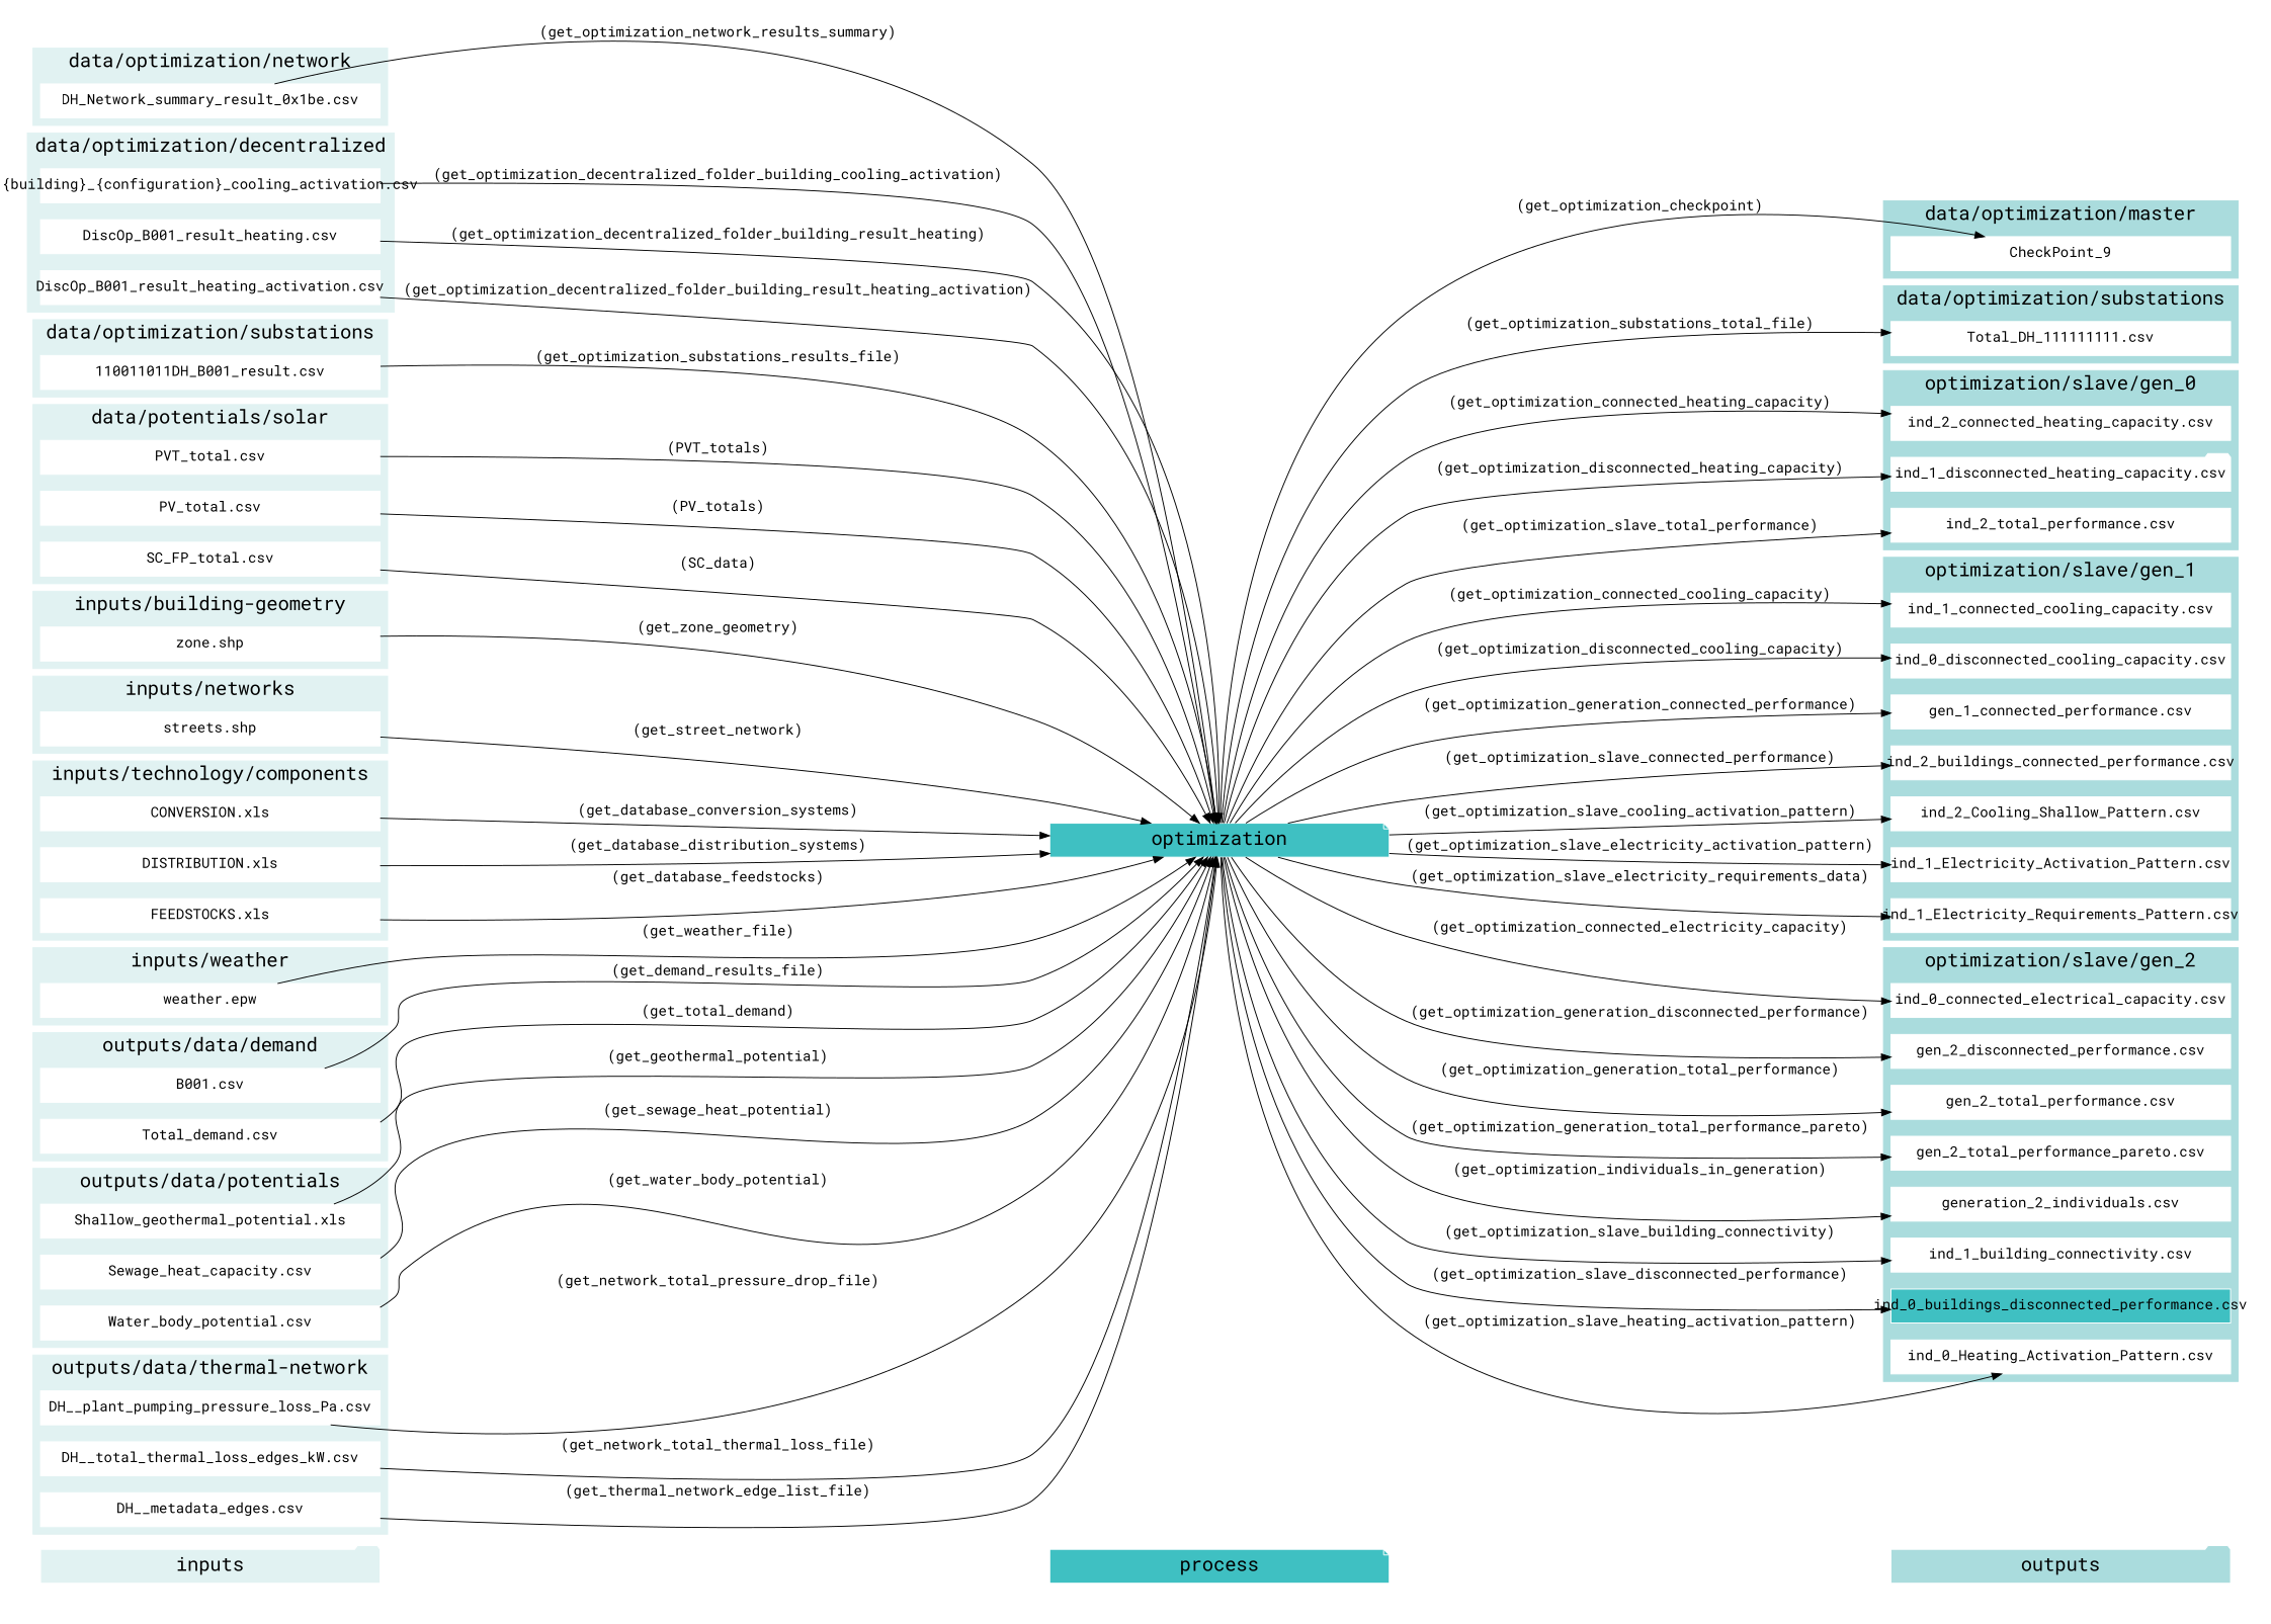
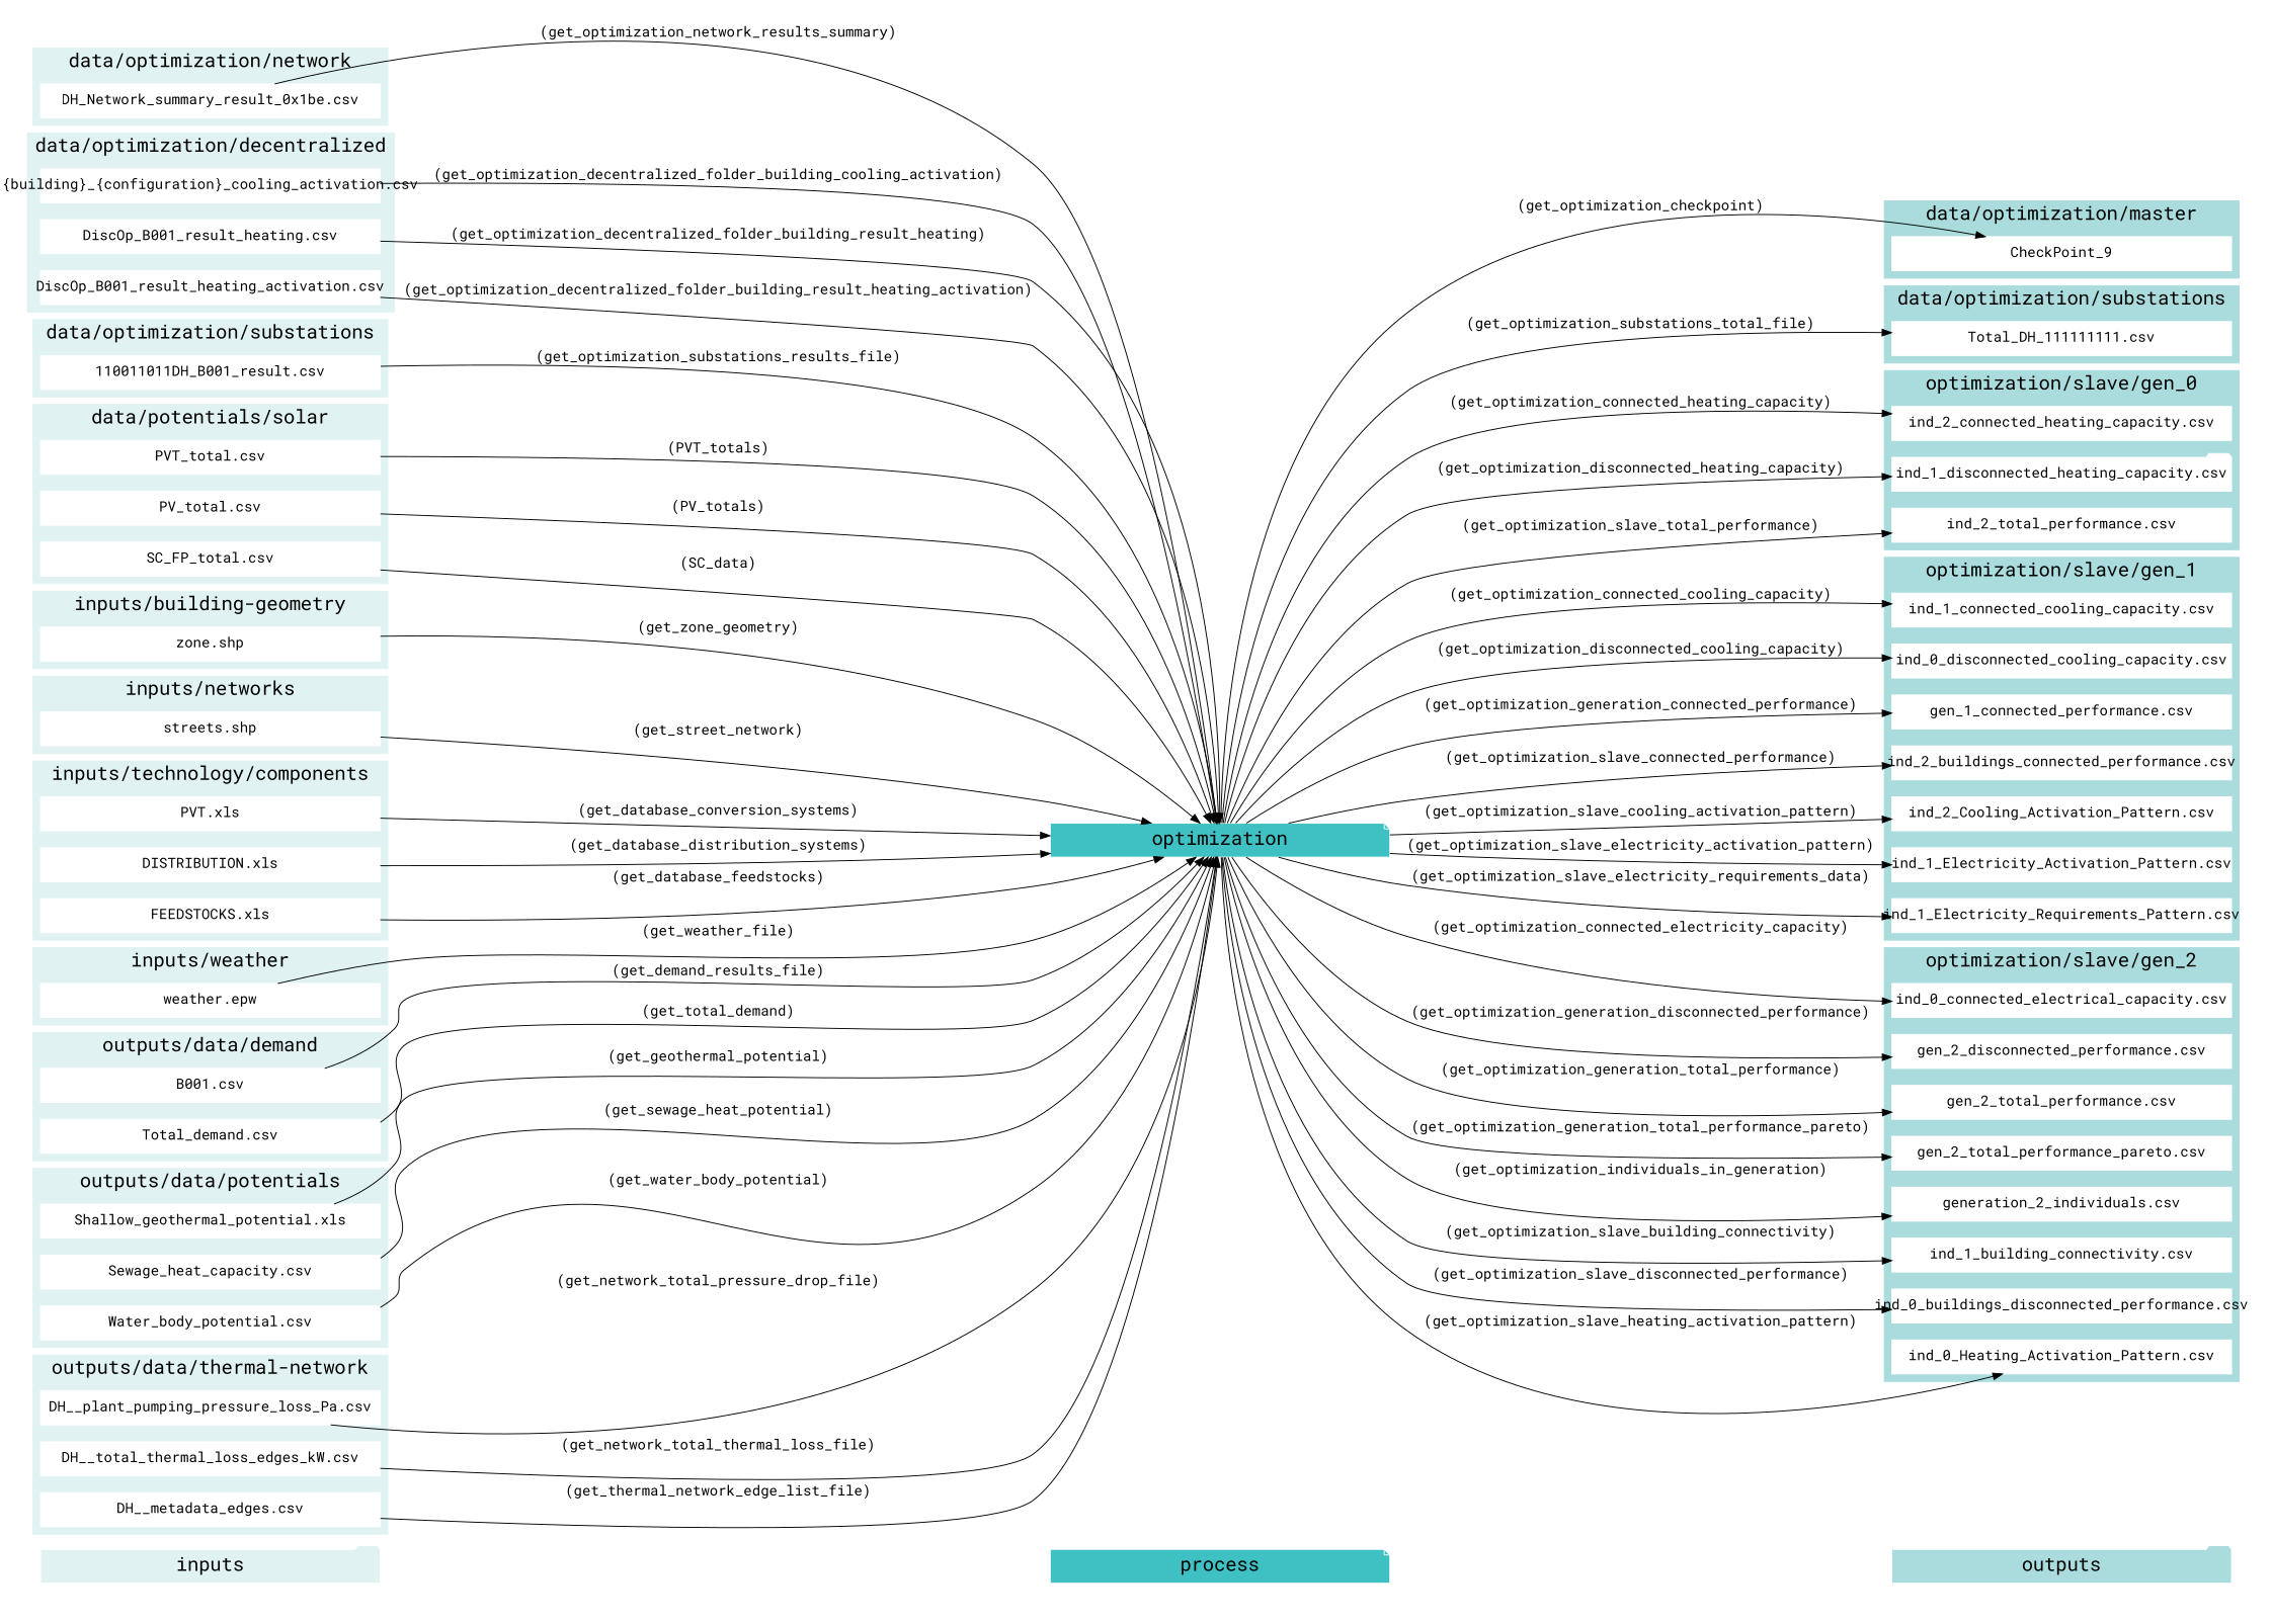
  digraph {
    fontname="Roboto Mono"
    newrank=true
    rankdir=LR
    node [color=white fixedsize=true fontname="Roboto Mono" fontsize=15 shape=box style=filled]
    edge [fontname="Roboto Mono" fontsize=15]
    process [fillcolor="#3FC0C2" fontsize=20 shape=note width=5]
    outputs [fillcolor="#aadcdd" fontsize=20 shape=folder width=5]
    inputs [fillcolor="#E1F2F2" fontsize=20 shape=folder width=5]
    n4 [label="DH_Network_summary_result_0x1be.csv" width=5]
    n5 [label="{building}_{configuration}_cooling_activation.csv" width=5]
    n6 [label="DiscOp_B001_result_heating.csv" width=5]
    n7 [label="DiscOp_B001_result_heating_activation.csv" width=5]
    n8 [label=CheckPoint_9 width=5]
    n9 [label="110011011DH_B001_result.csv" width=5]
    n10 [label="Total_DH_111111111.csv" width=5]
    n11 [label="PVT_total.csv" width=5]
    n12 [label="PV_total.csv" width=5]
    n13 [label="SC_FP_total.csv" width=5]
    n14 [label="zone.shp" width=5]
    n15 [label="streets.shp" width=5]
-   n16 [label="CONVERSION.xls" width=5]
+   n16 [label="PVT.xls" width=5]
    n17 [label="DISTRIBUTION.xls" width=5]
    n18 [label="FEEDSTOCKS.xls" width=5]
    n19 [label="weather.epw" width=5]
    n20 [label="ind_2_connected_heating_capacity.csv" width=5]
    n21 [label="ind_1_disconnected_heating_capacity.csv" shape=folder width=5]
    n22 [label="ind_2_total_performance.csv" width=5]
    n23 [label="ind_1_connected_cooling_capacity.csv" width=5]
    n24 [label="ind_0_disconnected_cooling_capacity.csv" width=5]
    n25 [label="gen_1_connected_performance.csv" width=5]
    n26 [label="ind_2_buildings_connected_performance.csv" width=5]
-   n27 [label="ind_2_Cooling_Shallow_Pattern.csv" width=5]
+   n27 [label="ind_2_Cooling_Activation_Pattern.csv" width=5]
    n28 [label="ind_1_Electricity_Activation_Pattern.csv" width=5]
    n29 [label="ind_1_Electricity_Requirements_Pattern.csv" width=5]
    n30 [label="ind_0_connected_electrical_capacity.csv" width=5]
    n31 [label="gen_2_disconnected_performance.csv" width=5]
    n32 [label="gen_2_total_performance.csv" width=5]
    n33 [label="gen_2_total_performance_pareto.csv" width=5]
    n34 [label="generation_2_individuals.csv" width=5]
    n35 [label="ind_1_building_connectivity.csv" width=5]
-   n36 [label="ind_0_buildings_disconnected_performance.csv" width=5 fillcolor="#3FC0C2"]
+   n36 [label="ind_0_buildings_disconnected_performance.csv" width=5]
    n37 [label="ind_0_Heating_Activation_Pattern.csv" width=5]
    n38 [label="B001.csv" width=5]
    n39 [label="Total_demand.csv" width=5]
    n40 [label="Shallow_geothermal_potential.xls" width=5]
    n41 [label="Sewage_heat_capacity.csv" width=5]
    n42 [label="Water_body_potential.csv" width=5]
    n43 [label="DH__plant_pumping_pressure_loss_Pa.csv" width=5]
    n44 [label="DH__total_thermal_loss_edges_kW.csv" width=5]
    n45 [label="DH__metadata_edges.csv" width=5]
    optimization [fillcolor="#3FC0C2" fontsize=20 shape=note width=5]
    subgraph cluster_1 {
      fontsize=25
      style=invis
      process
      outputs
      inputs
    }
    subgraph cluster_2 {
      color="#E1F2F2"
      fontsize=20
      label="data/optimization/network"
      rank=same
      style=filled
      n4
    }
    subgraph cluster_3 {
      color="#E1F2F2"
      fontsize=20
      label="data/optimization/decentralized"
      rank=same
      style=filled
      n5
      n6
      n7
    }
    subgraph cluster_4 {
      color="#aadcdd"
      fontsize=20
      label="data/optimization/master"
      rank=same
      style=filled
      n8
    }
    subgraph cluster_5 {
      color="#E1F2F2"
      fontsize=20
      label="data/optimization/substations"
      rank=same
      style=filled
      n9
    }
    subgraph cluster_6 {
      color="#aadcdd"
      fontsize=20
      label="data/optimization/substations"
      rank=same
      style=filled
      n10
    }
    subgraph cluster_7 {
      color="#E1F2F2"
      fontsize=20
      label="data/potentials/solar"
      rank=same
      style=filled
      n11
      n12
      n13
    }
    subgraph cluster_8 {
      color="#E1F2F2"
      fontsize=20
      label="inputs/building-geometry"
      rank=same
      style=filled
      n14
    }
    subgraph cluster_9 {
      color="#E1F2F2"
      fontsize=20
      label="inputs/networks"
      rank=same
      style=filled
      n15
    }
    subgraph cluster_10 {
      color="#E1F2F2"
      fontsize=20
      label="inputs/technology/components"
      rank=same
      style=filled
      n16
      n17
      n18
    }
    subgraph cluster_11 {
      color="#E1F2F2"
      fontsize=20
      label="inputs/weather"
      rank=same
      style=filled
      n19
    }
    subgraph cluster_12 {
      color="#aadcdd"
      fontsize=20
      label="optimization/slave/gen_0"
      rank=same
      style=filled
      n20
      n21
      n22
    }
    subgraph cluster_13 {
      color="#aadcdd"
      fontsize=20
      label="optimization/slave/gen_1"
      rank=same
      style=filled
      n23
      n24
      n25
      n26
      n27
      n28
      n29
    }
    subgraph cluster_14 {
      color="#aadcdd"
      fontsize=20
      label="optimization/slave/gen_2"
      rank=same
      style=filled
      n30
      n31
      n32
      n33
      n34
      n35
      n36
      n37
    }
    subgraph cluster_15 {
      color="#E1F2F2"
      fontsize=20
      label="outputs/data/demand"
      rank=same
      style=filled
      n38
      n39
    }
    subgraph cluster_16 {
      color="#E1F2F2"
      fontsize=20
      label="outputs/data/potentials"
      rank=same
      style=filled
      n40
      n41
      n42
    }
    subgraph cluster_17 {
      color="#E1F2F2"
      fontsize=20
      label="outputs/data/thermal-network"
      rank=same
      style=filled
      n43
      n44
      n45
    }
    process -> outputs [style=invis]
    inputs -> process [style=invis]
    n4 -> optimization [label="(get_optimization_network_results_summary)"]
    n5 -> optimization [label="(get_optimization_decentralized_folder_building_cooling_activation)"]
    n6 -> optimization [label="(get_optimization_decentralized_folder_building_result_heating)"]
    n7 -> optimization [label="(get_optimization_decentralized_folder_building_result_heating_activation)"]
    n9 -> optimization [label="(get_optimization_substations_results_file)"]
    n11 -> optimization [label="(PVT_totals)"]
    n12 -> optimization [label="(PV_totals)"]
    n13 -> optimization [label="(SC_data)"]
    n14 -> optimization [label="(get_zone_geometry)"]
    n15 -> optimization [label="(get_street_network)"]
    n16 -> optimization [label="(get_database_conversion_systems)"]
    n17 -> optimization [label="(get_database_distribution_systems)"]
    n18 -> optimization [label="(get_database_feedstocks)"]
    n19 -> optimization [label="(get_weather_file)"]
    n38 -> optimization [label="(get_demand_results_file)"]
    n39 -> optimization [label="(get_total_demand)"]
    n40 -> optimization [label="(get_geothermal_potential)"]
    n41 -> optimization [label="(get_sewage_heat_potential)"]
    n42 -> optimization [label="(get_water_body_potential)"]
    n43 -> optimization [label="(get_network_total_pressure_drop_file)"]
    n44 -> optimization [label="(get_network_total_thermal_loss_file)"]
    n45 -> optimization [label="(get_thermal_network_edge_list_file)"]
    optimization -> n8 [label="(get_optimization_checkpoint)"]
    optimization -> n10 [label="(get_optimization_substations_total_file)"]
    optimization -> n20 [label="(get_optimization_connected_heating_capacity)"]
    optimization -> n21 [label="(get_optimization_disconnected_heating_capacity)"]
    optimization -> n22 [label="(get_optimization_slave_total_performance)"]
    optimization -> n23 [label="(get_optimization_connected_cooling_capacity)"]
    optimization -> n24 [label="(get_optimization_disconnected_cooling_capacity)"]
    optimization -> n25 [label="(get_optimization_generation_connected_performance)"]
    optimization -> n26 [label="(get_optimization_slave_connected_performance)"]
    optimization -> n27 [label="(get_optimization_slave_cooling_activation_pattern)"]
    optimization -> n28 [label="(get_optimization_slave_electricity_activation_pattern)"]
    optimization -> n29 [label="(get_optimization_slave_electricity_requirements_data)"]
    optimization -> n30 [label="(get_optimization_connected_electricity_capacity)"]
    optimization -> n31 [label="(get_optimization_generation_disconnected_performance)"]
    optimization -> n32 [label="(get_optimization_generation_total_performance)"]
    optimization -> n33 [label="(get_optimization_generation_total_performance_pareto)"]
    optimization -> n34 [label="(get_optimization_individuals_in_generation)"]
    optimization -> n35 [label="(get_optimization_slave_building_connectivity)"]
    optimization -> n36 [label="(get_optimization_slave_disconnected_performance)"]
    optimization -> n37 [label="(get_optimization_slave_heating_activation_pattern)"]
  }
